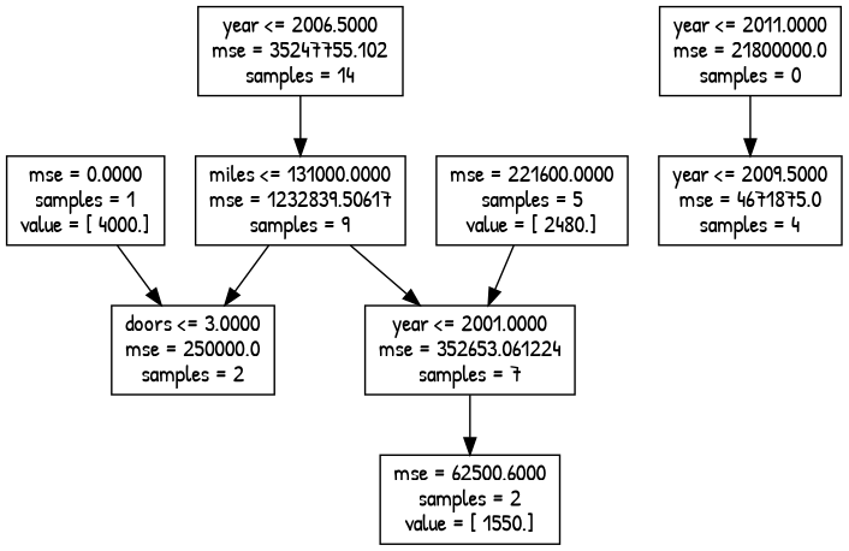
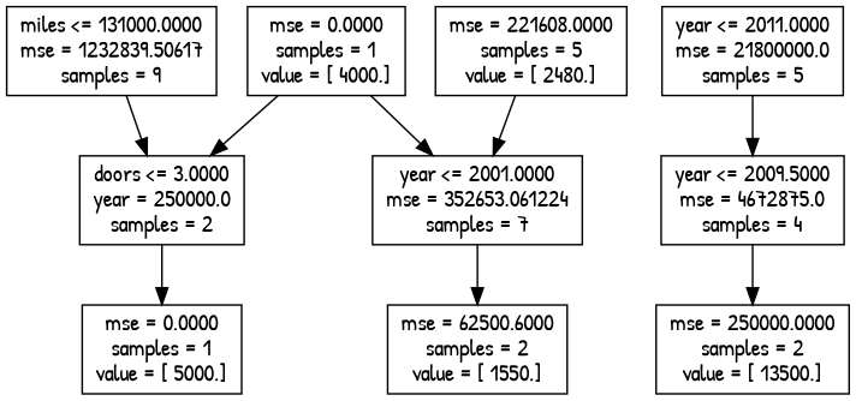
  digraph {
    fontname="Patrick Hand"
    node [fontname="Patrick Hand" shape=box]
    edge [fontname="Patrick Hand"]
-   n1 [label="year <= 2006.5000\nmse = 35247755.102\nsamples = 14"]
    n2 [label="miles <= 131000.0000\nmse = 1232839.50617\nsamples = 9"]
-   n3 [label="doors <= 3.0000\nmse = 250000.0\nsamples = 2"]
+   n3 [label="doors <= 3.0000\nyear = 250000.0\nsamples = 2"]
    n4 [label="year <= 2001.0000\nmse = 352653.061224\nsamples = 7"]
-   n5 [label="year <= 2011.0000\nmse = 21800000.0\nsamples = 0"]
-   n6 [label="year <= 2009.5000\nmse = 4671875.0\nsamples = 4"]
+   n5 [label="year <= 2011.0000\nmse = 21800000.0\nsamples = 5"]
+   n6 [label="year <= 2009.5000\nmse = 4672875.0\nsamples = 4"]
+   n7 [label="mse = 0.0000\nsamples = 1\nvalue = [ 5000.]"]
    n8 [label="mse = 62500.6000\nsamples = 2\nvalue = [ 1550.]"]
    n9 [label="mse = 0.0000\nsamples = 1\nvalue = [ 4000.]"]
-   n10 [label="mse = 221600.0000\nsamples = 5\nvalue = [ 2480.]"]
-   n1 -> n2
+   n10 [label="mse = 221608.0000\nsamples = 5\nvalue = [ 2480.]"]
+   n11 [label="mse = 250000.0000\nsamples = 2\nvalue = [ 13500.]"]
    n2 -> n3
-   n2 -> n4
+   n9 -> n4
+   n3 -> n7
    n4 -> n8
    n5 -> n6
+   n6 -> n11
    n9 -> n3
    n10 -> n4
  }
